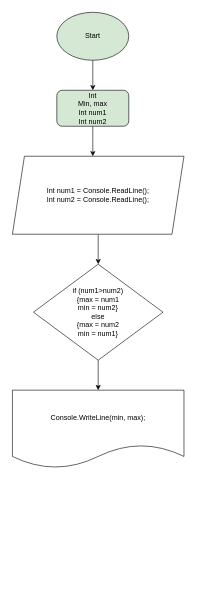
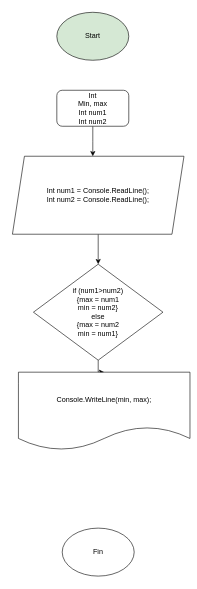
  <mxCell id="0" />
  <mxCell id="1" parent="0" />
- <mxCell id="2" style="edgeStyle=orthogonalEdgeStyle;rounded=0;orthogonalLoop=1;jettySize=auto;html=1;entryX=0.5;entryY=0;entryDx=0;entryDy=0;" edge="1" parent="1" source="3" target="5"><mxGeometry relative="1" as="geometry" /></mxCell>
  <mxCell id="3" value="Start" style="ellipse;whiteSpace=wrap;html=1;fillColor=#d5e8d4;" vertex="1" parent="1"><mxGeometry x="94" y="20" width="120" height="80" as="geometry" /></mxCell>
  <mxCell id="4" style="edgeStyle=orthogonalEdgeStyle;rounded=0;orthogonalLoop=1;jettySize=auto;html=1;entryX=0.5;entryY=0;entryDx=0;entryDy=0;" edge="1" parent="1" source="5"><mxGeometry relative="1" as="geometry"><mxPoint x="154" y="260" as="targetPoint" /></mxGeometry></mxCell>
- <mxCell id="5" value="Int&lt;br&gt;Min, max&lt;br&gt;Int num1&lt;br&gt;Int num2" style="rounded=1;whiteSpace=wrap;html=1;fillColor=#d5e8d4;" vertex="1" parent="1"><mxGeometry x="94" y="150" width="120" height="60" as="geometry" /></mxCell>
+ <mxCell id="5" value="Int&lt;br&gt;Min, max&lt;br&gt;Int num1&lt;br&gt;Int num2" style="rounded=1;whiteSpace=wrap;html=1;" vertex="1" parent="1"><mxGeometry x="94" y="150" width="120" height="60" as="geometry" /></mxCell>
  <mxCell id="6" style="edgeStyle=orthogonalEdgeStyle;rounded=0;orthogonalLoop=1;jettySize=auto;html=1;entryX=0.5;entryY=0;entryDx=0;entryDy=0;" edge="1" parent="1" source="7" target="9"><mxGeometry relative="1" as="geometry" /></mxCell>
  <mxCell id="7" value="Int num1 = Console.ReadLine();&lt;br&gt;Int num2 = Console.ReadLine();" style="shape=parallelogram;perimeter=parallelogramPerimeter;whiteSpace=wrap;html=1;fixedSize=1;" vertex="1" parent="1"><mxGeometry x="20" y="260" width="286" height="130" as="geometry" /></mxCell>
  <mxCell id="8" style="edgeStyle=orthogonalEdgeStyle;rounded=0;orthogonalLoop=1;jettySize=auto;html=1;" edge="1" parent="1" source="9" target="10"><mxGeometry relative="1" as="geometry" /></mxCell>
  <mxCell id="9" value="if (num1&amp;gt;num2)&lt;br&gt;{max = num1&lt;br&gt;min = num2}&lt;br&gt;else&lt;br&gt;{max = num2&lt;br&gt;min = num1}" style="rhombus;whiteSpace=wrap;html=1;" vertex="1" parent="1"><mxGeometry x="55" y="440" width="216" height="160" as="geometry" /></mxCell>
- <mxCell id="10" value="Console.WriteLine(min, max);" style="shape=document;whiteSpace=wrap;html=1;boundedLbl=1;" vertex="1" parent="1"><mxGeometry x="20" y="650" width="286" height="130" as="geometry" /></mxCell>
+ <mxCell id="10" value="Console.WriteLine(min, max);" style="shape=document;whiteSpace=wrap;html=1;boundedLbl=1;" vertex="1" parent="1"><mxGeometry x="30" y="620" width="286" height="130" as="geometry" /></mxCell>
+ <mxCell id="11" value="Fin" style="ellipse;whiteSpace=wrap;html=1;" vertex="1" parent="1"><mxGeometry x="103" y="880" width="120" height="80" as="geometry" /></mxCell>
